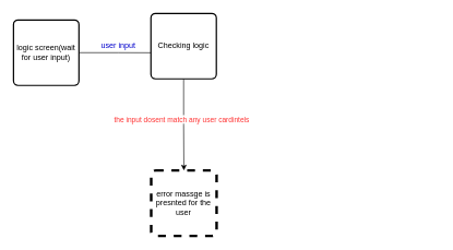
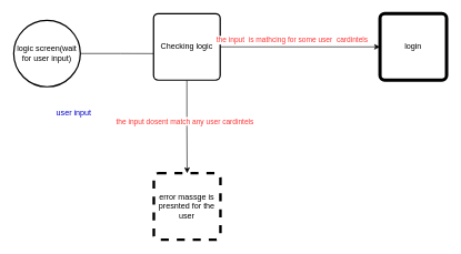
  <mxCell id="0" />
  <mxCell id="1" parent="0" />
  <mxCell id="2" style="edgeStyle=orthogonalEdgeStyle;rounded=0;orthogonalLoop=1;jettySize=auto;html=1;exitX=1;exitY=0.5;exitDx=0;exitDy=0;" edge="1" parent="1" source="3"><mxGeometry relative="1" as="geometry"><mxPoint x="240" y="80.154" as="targetPoint" /></mxGeometry></mxCell>
- <mxCell id="3" value="logic screen(wait for user input)" style="rounded=1;whiteSpace=wrap;html=1;absoluteArcSize=1;arcSize=14;strokeWidth=2;" vertex="1" parent="1"><mxGeometry x="20" y="30" width="100" height="100" as="geometry" /></mxCell>
- <mxCell id="4" value="&lt;font color=&quot;#0000cc&quot;&gt;user input&lt;/font&gt;" style="text;html=1;align=center;verticalAlign=middle;resizable=0;points=[];autosize=1;strokeColor=none;fillColor=none;" vertex="1" parent="1"><mxGeometry x="145" y="60" width="70" height="20" as="geometry" /></mxCell>
+ <mxCell id="3" value="logic screen(wait for user input)" style="ellipse;whiteSpace=wrap;html=1;absoluteArcSize=1;arcSize=14;strokeWidth=2;" vertex="1" parent="1"><mxGeometry x="20" y="30" width="100" height="100" as="geometry" /></mxCell>
+ <mxCell id="4" value="&lt;font color=&quot;#0000cc&quot;&gt;user input&lt;/font&gt;" style="text;html=1;align=center;verticalAlign=middle;resizable=0;points=[];autosize=1;strokeColor=none;fillColor=none;" vertex="1" parent="1"><mxGeometry x="75" y="160" width="70" height="20" as="geometry" /></mxCell>
  <mxCell id="5" style="edgeStyle=orthogonalEdgeStyle;rounded=0;orthogonalLoop=1;jettySize=auto;html=1;exitX=0.5;exitY=1;exitDx=0;exitDy=0;fontColor=#000000;" edge="1" parent="1" source="7" target="10"><mxGeometry relative="1" as="geometry"><mxPoint x="280.4" y="310" as="targetPoint" /></mxGeometry></mxCell>
  <mxCell id="6" value="&lt;font color=&quot;#ff3333&quot;&gt;the input dosent match any user cardintels&lt;/font&gt;" style="edgeLabel;html=1;align=center;verticalAlign=middle;resizable=0;points=[];fontColor=#000000;" vertex="1" connectable="0" parent="5"><mxGeometry x="-0.13" y="-4" relative="1" as="geometry"><mxPoint as="offset" /></mxGeometry></mxCell>
  <mxCell id="7" value="&lt;font color=&quot;#000000&quot;&gt;Checking logic&lt;/font&gt;" style="rounded=1;whiteSpace=wrap;html=1;absoluteArcSize=1;arcSize=14;strokeWidth=2;fontColor=#0000CC;" vertex="1" parent="1"><mxGeometry x="230" y="20" width="100" height="100" as="geometry" /></mxCell>
+ <mxCell id="8" value="&lt;font color=&quot;#ff3333&quot;&gt;the input&amp;nbsp; is mathcing for some user&amp;nbsp; cardintels&lt;/font&gt;" style="endArrow=classic;html=1;rounded=0;fontColor=#000000;exitX=1;exitY=0.5;exitDx=0;exitDy=0;" edge="1" parent="1" source="7" target="9"><mxGeometry x="-0.103" y="10" width="50" height="50" relative="1" as="geometry"><mxPoint x="240" y="40" as="sourcePoint" /><mxPoint x="620" y="70" as="targetPoint" /><mxPoint as="offset" /></mxGeometry></mxCell>
+ <mxCell id="9" value="&lt;font color=&quot;#000000&quot;&gt;login&lt;/font&gt;" style="rounded=1;whiteSpace=wrap;html=1;absoluteArcSize=1;arcSize=14;strokeWidth=5;fontColor=#FF3333;" vertex="1" parent="1"><mxGeometry x="570" y="20" width="100" height="100" as="geometry" /></mxCell>
  <mxCell id="10" value="error massge is presnted for the user" style="rounded=1;whiteSpace=wrap;html=1;absoluteArcSize=1;arcSize=14;strokeWidth=4;fontColor=#000000;dashed=1;" vertex="1" parent="1"><mxGeometry x="230.4" y="260" width="100" height="100" as="geometry" /></mxCell>
